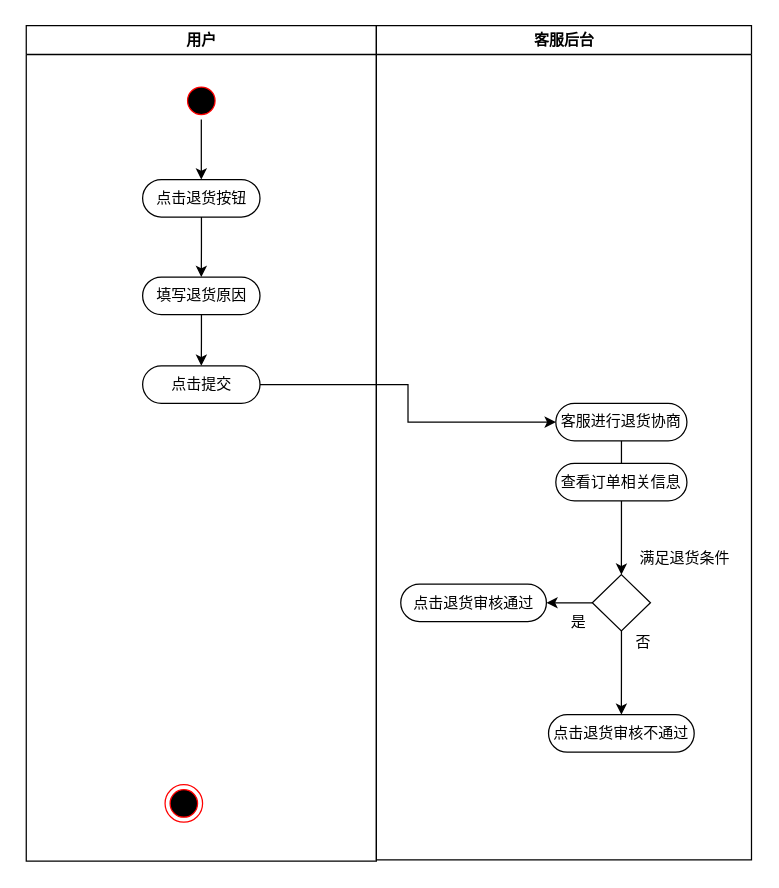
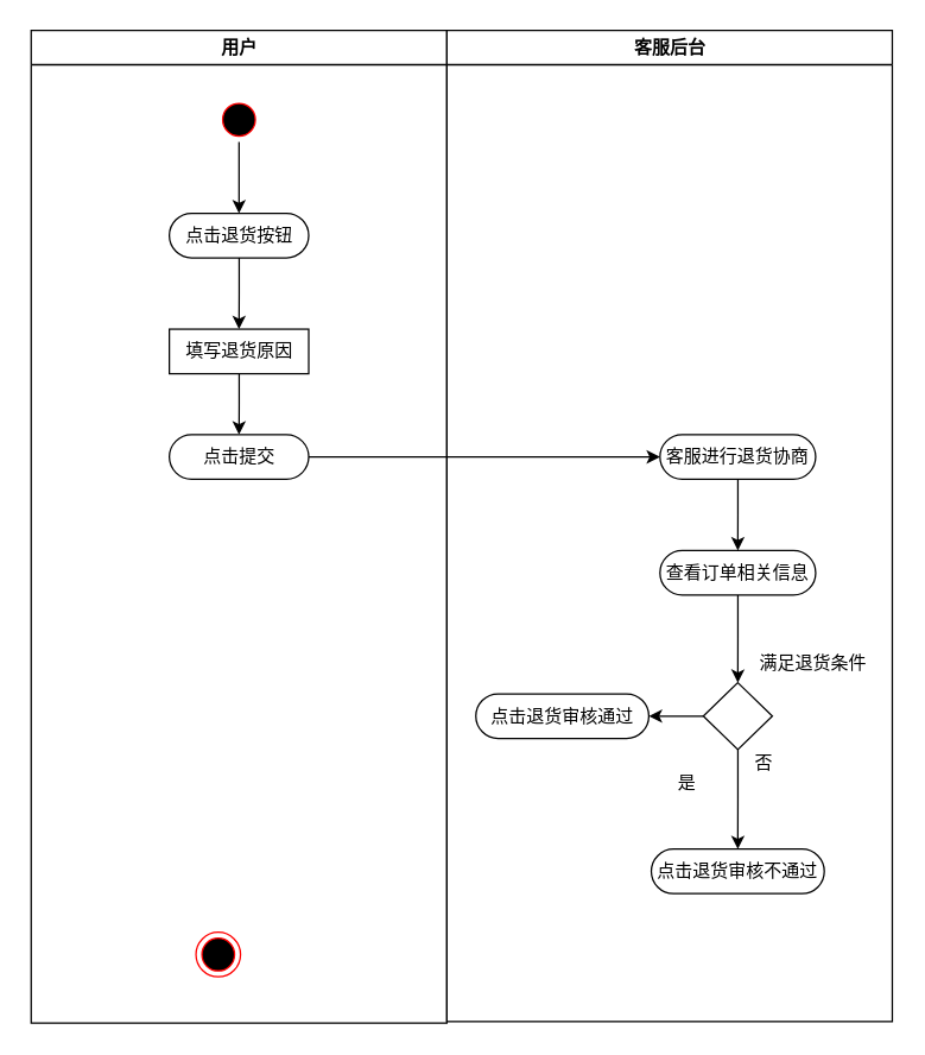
  <mxCell id="0" />
  <mxCell id="1" parent="0" />
  <mxCell id="2" value="用户" style="swimlane;whiteSpace=wrap" vertex="1" parent="1"><mxGeometry x="20.5" y="20" width="280" height="668" as="geometry" /></mxCell>
  <mxCell id="3" style="edgeStyle=orthogonalEdgeStyle;rounded=0;orthogonalLoop=1;jettySize=auto;html=1;entryX=0.5;entryY=0;entryDx=0;entryDy=0;" edge="1" parent="2" source="4" target="6"><mxGeometry relative="1" as="geometry" /></mxCell>
  <mxCell id="4" value="" style="ellipse;shape=startState;fillColor=#000000;strokeColor=#ff0000;" vertex="1" parent="2"><mxGeometry x="125" y="45" width="30" height="30" as="geometry" /></mxCell>
  <mxCell id="5" style="edgeStyle=orthogonalEdgeStyle;rounded=0;orthogonalLoop=1;jettySize=auto;html=1;entryX=0.5;entryY=0;entryDx=0;entryDy=0;" edge="1" parent="2" source="6" target="9"><mxGeometry relative="1" as="geometry" /></mxCell>
  <mxCell id="6" value="点击退货按钮" style="rounded=1;whiteSpace=wrap;html=1;arcSize=50;" vertex="1" parent="2"><mxGeometry x="93.06" y="123" width="93.87" height="30" as="geometry" /></mxCell>
  <mxCell id="7" value="" style="ellipse;html=1;shape=endState;fillColor=#000000;strokeColor=#ff0000;" vertex="1" parent="2"><mxGeometry x="111.01" y="607" width="30" height="30" as="geometry" /></mxCell>
  <mxCell id="8" style="edgeStyle=orthogonalEdgeStyle;rounded=0;orthogonalLoop=1;jettySize=auto;html=1;entryX=0.5;entryY=0;entryDx=0;entryDy=0;" edge="1" parent="2" source="9" target="10"><mxGeometry relative="1" as="geometry" /></mxCell>
- <mxCell id="9" value="填写退货原因" style="rounded=1;whiteSpace=wrap;html=1;arcSize=50;" vertex="1" parent="2"><mxGeometry x="93.06" y="201" width="93.87" height="30" as="geometry" /></mxCell>
+ <mxCell id="9" value="填写退货原因" style="whiteSpace=wrap;html=1;arcSize=50;rounded=0;" vertex="1" parent="2"><mxGeometry x="93.06" y="201" width="93.87" height="30" as="geometry" /></mxCell>
  <mxCell id="10" value="点击提交" style="rounded=1;whiteSpace=wrap;html=1;arcSize=50;" vertex="1" parent="2"><mxGeometry x="93.07" y="272" width="93.87" height="30" as="geometry" /></mxCell>
  <mxCell id="11" value="客服后台" style="swimlane;whiteSpace=wrap" vertex="1" parent="1"><mxGeometry x="300.5" y="20" width="300" height="667" as="geometry" /></mxCell>
  <mxCell id="12" style="edgeStyle=orthogonalEdgeStyle;rounded=0;orthogonalLoop=1;jettySize=auto;html=1;entryX=0.5;entryY=0;entryDx=0;entryDy=0;" edge="1" parent="11" source="13" target="15"><mxGeometry relative="1" as="geometry" /></mxCell>
- <mxCell id="13" value="客服进行退货协商" style="rounded=1;whiteSpace=wrap;html=1;arcSize=50;" vertex="1" parent="11"><mxGeometry x="143.5" y="302" width="104.87" height="30" as="geometry" /></mxCell>
+ <mxCell id="13" value="客服进行退货协商" style="rounded=1;whiteSpace=wrap;html=1;arcSize=50;" vertex="1" parent="11"><mxGeometry x="143.5" y="272" width="104.87" height="30" as="geometry" /></mxCell>
  <mxCell id="14" style="edgeStyle=orthogonalEdgeStyle;rounded=0;orthogonalLoop=1;jettySize=auto;html=1;entryX=0.5;entryY=0;entryDx=0;entryDy=0;" edge="1" parent="11" source="15" target="18"><mxGeometry relative="1" as="geometry" /></mxCell>
  <mxCell id="15" value="查看订单相关信息" style="rounded=1;whiteSpace=wrap;html=1;arcSize=50;" vertex="1" parent="11"><mxGeometry x="143.51" y="350" width="104.87" height="30" as="geometry" /></mxCell>
  <mxCell id="16" style="edgeStyle=orthogonalEdgeStyle;rounded=0;orthogonalLoop=1;jettySize=auto;html=1;entryX=1;entryY=0.5;entryDx=0;entryDy=0;" edge="1" parent="11" source="18" target="20"><mxGeometry relative="1" as="geometry" /></mxCell>
  <mxCell id="17" style="edgeStyle=orthogonalEdgeStyle;rounded=0;orthogonalLoop=1;jettySize=auto;html=1;entryX=0.5;entryY=0;entryDx=0;entryDy=0;" edge="1" parent="11" source="18" target="21"><mxGeometry relative="1" as="geometry" /></mxCell>
  <mxCell id="18" value="" style="rhombus;whiteSpace=wrap;html=1;" vertex="1" parent="11"><mxGeometry x="172.69" y="439" width="46.5" height="45" as="geometry" /></mxCell>
  <mxCell id="19" value="满足退货条件" style="text;html=1;align=center;verticalAlign=middle;resizable=0;points=[];autosize=1;strokeColor=none;fillColor=none;" vertex="1" parent="11"><mxGeometry x="205.44" y="417" width="82" height="18" as="geometry" /></mxCell>
  <mxCell id="20" value="点击退货审核通过" style="rounded=1;whiteSpace=wrap;html=1;arcSize=50;" vertex="1" parent="11"><mxGeometry x="19.5" y="446.5" width="116.5" height="30" as="geometry" /></mxCell>
  <mxCell id="21" value="点击退货审核不通过" style="rounded=1;whiteSpace=wrap;html=1;arcSize=50;" vertex="1" parent="11"><mxGeometry x="137.68" y="551" width="116.5" height="30" as="geometry" /></mxCell>
- <mxCell id="22" value="是" style="text;html=1;align=center;verticalAlign=middle;resizable=0;points=[];autosize=1;strokeColor=none;fillColor=none;" vertex="1" parent="11"><mxGeometry x="150.69" y="468" width="22" height="18" as="geometry" /></mxCell>
+ <mxCell id="22" value="是" style="text;html=1;align=center;verticalAlign=middle;resizable=0;points=[];autosize=1;strokeColor=none;fillColor=none;" vertex="1" parent="11"><mxGeometry x="150.69" y="498" width="22" height="18" as="geometry" /></mxCell>
  <mxCell id="23" value="&amp;nbsp;否" style="text;html=1;align=center;verticalAlign=middle;resizable=0;points=[];autosize=1;strokeColor=none;fillColor=none;" vertex="1" parent="11"><mxGeometry x="198.5" y="484" width="25" height="18" as="geometry" /></mxCell>
  <mxCell id="24" style="edgeStyle=orthogonalEdgeStyle;rounded=0;orthogonalLoop=1;jettySize=auto;html=1;entryX=0;entryY=0.5;entryDx=0;entryDy=0;" edge="1" parent="1" source="10" target="13"><mxGeometry relative="1" as="geometry" /></mxCell>
